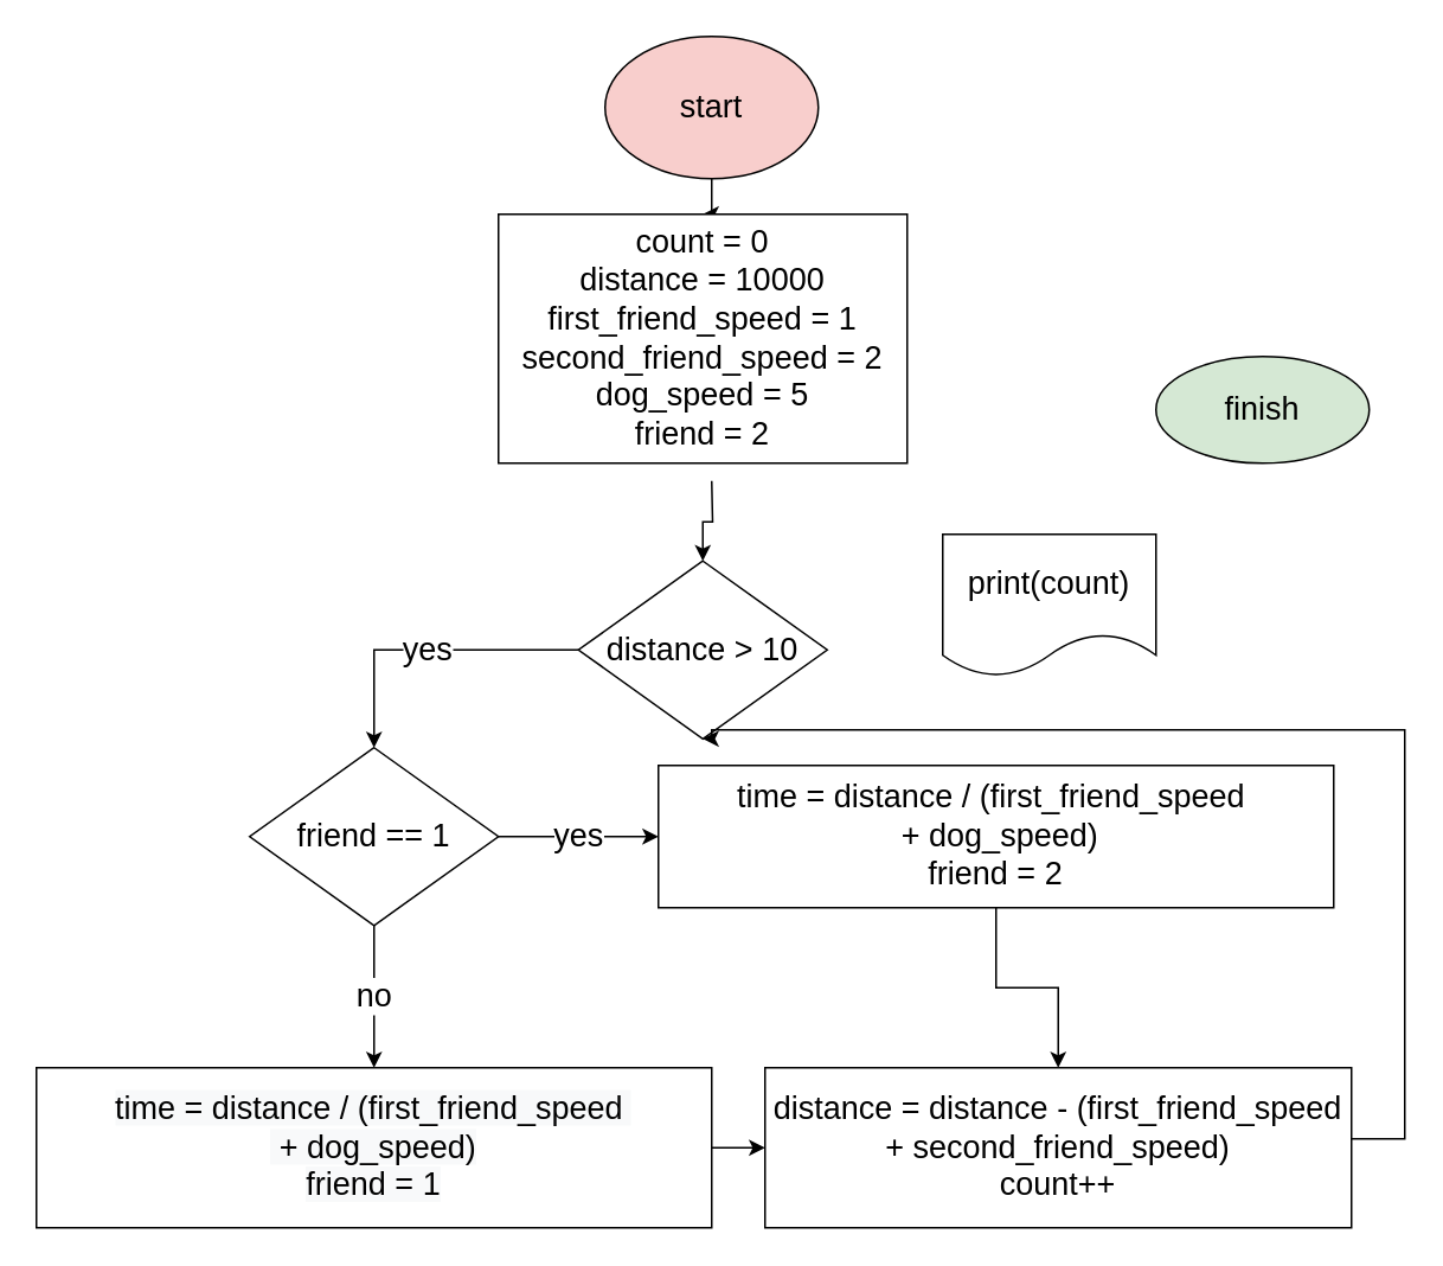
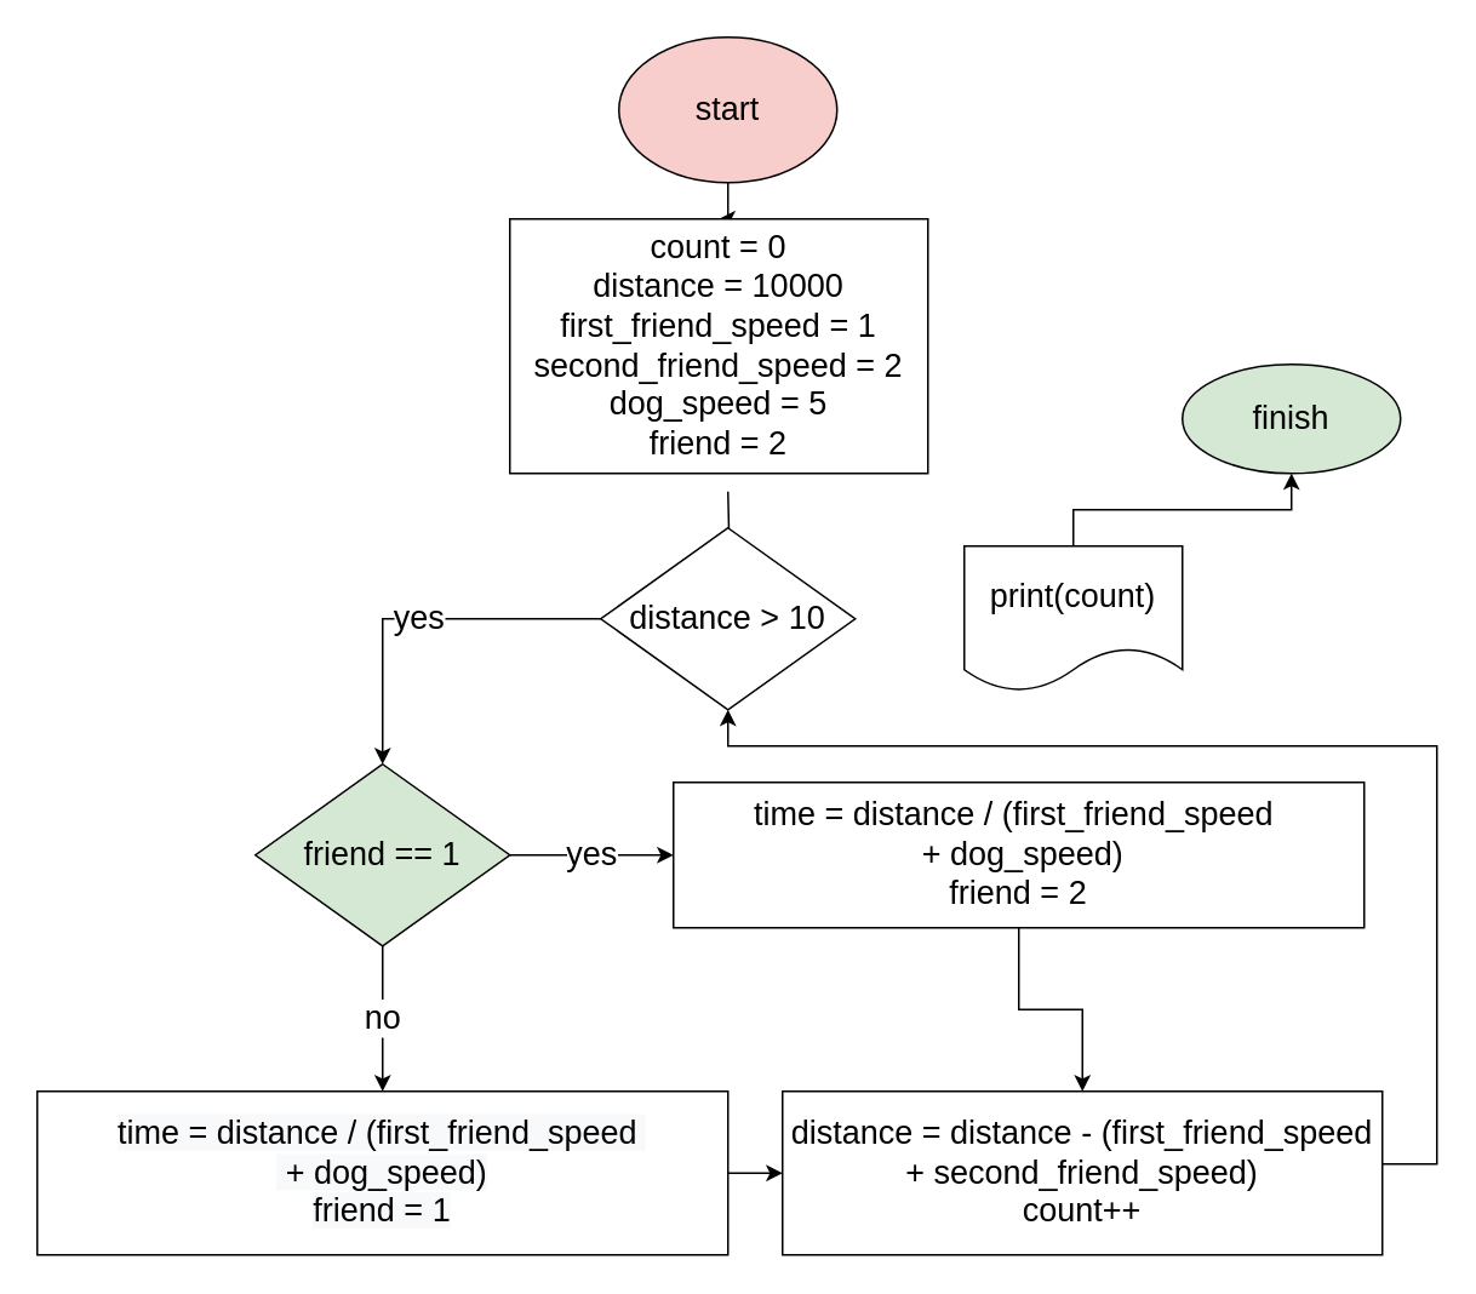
  <mxCell id="0" />
  <mxCell id="1" parent="0" />
  <mxCell id="2" value="" style="edgeStyle=orthogonalEdgeStyle;rounded=0;orthogonalLoop=1;jettySize=auto;html=1;fontSize=18;" edge="1" parent="1" source="3" target="12"><mxGeometry relative="1" as="geometry" /></mxCell>
  <mxCell id="3" value="start" style="ellipse;whiteSpace=wrap;html=1;fontSize=18;fillColor=#f8cecc;" vertex="1" parent="1"><mxGeometry x="340" y="20" width="120" height="80" as="geometry" /></mxCell>
  <mxCell id="4" value="" style="edgeStyle=orthogonalEdgeStyle;rounded=0;orthogonalLoop=1;jettySize=auto;html=1;fontSize=18;" edge="1" parent="1" target="6"><mxGeometry relative="1" as="geometry"><mxPoint x="400" y="270" as="sourcePoint" /></mxGeometry></mxCell>
  <mxCell id="5" value="yes" style="edgeStyle=orthogonalEdgeStyle;rounded=0;orthogonalLoop=1;jettySize=auto;html=1;fontSize=18;" edge="1" parent="1" source="6" target="9"><mxGeometry relative="1" as="geometry" /></mxCell>
- <mxCell id="6" value="distance &amp;gt; 10" style="rhombus;whiteSpace=wrap;html=1;fontSize=18;" vertex="1" parent="1"><mxGeometry x="325" y="315" width="140" height="100" as="geometry" /></mxCell>
+ <mxCell id="6" value="distance &amp;gt; 10" style="rhombus;whiteSpace=wrap;html=1;fontSize=18;" vertex="1" parent="1"><mxGeometry x="330" y="290" width="140" height="100" as="geometry" /></mxCell>
  <mxCell id="7" value="yes" style="edgeStyle=orthogonalEdgeStyle;rounded=0;orthogonalLoop=1;jettySize=auto;html=1;fontSize=18;" edge="1" parent="1" source="9" target="11"><mxGeometry relative="1" as="geometry" /></mxCell>
  <mxCell id="8" value="no" style="edgeStyle=orthogonalEdgeStyle;rounded=0;orthogonalLoop=1;jettySize=auto;html=1;fontSize=18;" edge="1" parent="1" source="9" target="14"><mxGeometry relative="1" as="geometry" /></mxCell>
- <mxCell id="9" value="friend == 1" style="rhombus;whiteSpace=wrap;html=1;fontSize=18;" vertex="1" parent="1"><mxGeometry x="140" y="420" width="140" height="100" as="geometry" /></mxCell>
+ <mxCell id="9" value="friend == 1" style="rhombus;whiteSpace=wrap;html=1;fontSize=18;fillColor=#d5e8d4;" vertex="1" parent="1"><mxGeometry x="140" y="420" width="140" height="100" as="geometry" /></mxCell>
  <mxCell id="10" style="edgeStyle=orthogonalEdgeStyle;rounded=0;orthogonalLoop=1;jettySize=auto;html=1;fontSize=18;" edge="1" parent="1" source="11" target="16"><mxGeometry relative="1" as="geometry" /></mxCell>
  <mxCell id="11" value="time = distance / (first_friend_speed&amp;nbsp;&lt;br&gt;&amp;nbsp;+ dog_speed)&lt;br&gt;friend = 2" style="whiteSpace=wrap;html=1;fontSize=18;" vertex="1" parent="1"><mxGeometry x="370" y="430" width="380" height="80" as="geometry" /></mxCell>
  <mxCell id="12" value="count = 0&lt;br&gt;distance = 10000&lt;br&gt;first_friend_speed = 1&lt;br&gt;second_friend_speed = 2&lt;br&gt;dog_speed = 5&lt;br&gt;friend = 2" style="whiteSpace=wrap;html=1;fontSize=18;" vertex="1" parent="1"><mxGeometry x="280" y="120" width="230" height="140" as="geometry" /></mxCell>
  <mxCell id="13" style="edgeStyle=orthogonalEdgeStyle;rounded=0;orthogonalLoop=1;jettySize=auto;html=1;entryX=0;entryY=0.5;entryDx=0;entryDy=0;fontSize=18;" edge="1" parent="1" source="14" target="16"><mxGeometry relative="1" as="geometry" /></mxCell>
  <mxCell id="14" value="&lt;span style=&quot;color: rgb(0, 0, 0); font-family: Helvetica; font-size: 18px; font-style: normal; font-variant-ligatures: normal; font-variant-caps: normal; font-weight: 400; letter-spacing: normal; orphans: 2; text-align: center; text-indent: 0px; text-transform: none; widows: 2; word-spacing: 0px; -webkit-text-stroke-width: 0px; background-color: rgb(248, 249, 250); text-decoration-thickness: initial; text-decoration-style: initial; text-decoration-color: initial; float: none; display: inline !important;&quot;&gt;time = distance / (first_friend_speed&amp;nbsp;&lt;/span&gt;&lt;br style=&quot;color: rgb(0, 0, 0); font-family: Helvetica; font-size: 18px; font-style: normal; font-variant-ligatures: normal; font-variant-caps: normal; font-weight: 400; letter-spacing: normal; orphans: 2; text-align: center; text-indent: 0px; text-transform: none; widows: 2; word-spacing: 0px; -webkit-text-stroke-width: 0px; background-color: rgb(248, 249, 250); text-decoration-thickness: initial; text-decoration-style: initial; text-decoration-color: initial;&quot;&gt;&lt;span style=&quot;color: rgb(0, 0, 0); font-family: Helvetica; font-size: 18px; font-style: normal; font-variant-ligatures: normal; font-variant-caps: normal; font-weight: 400; letter-spacing: normal; orphans: 2; text-align: center; text-indent: 0px; text-transform: none; widows: 2; word-spacing: 0px; -webkit-text-stroke-width: 0px; background-color: rgb(248, 249, 250); text-decoration-thickness: initial; text-decoration-style: initial; text-decoration-color: initial; float: none; display: inline !important;&quot;&gt;&amp;nbsp;+ dog_speed)&lt;br&gt;friend = 1&lt;br&gt;&lt;/span&gt;" style="whiteSpace=wrap;html=1;fontSize=18;" vertex="1" parent="1"><mxGeometry x="20" y="600" width="380" height="90" as="geometry" /></mxCell>
  <mxCell id="15" style="edgeStyle=orthogonalEdgeStyle;rounded=0;orthogonalLoop=1;jettySize=auto;html=1;entryX=0.5;entryY=1;entryDx=0;entryDy=0;fontSize=18;" edge="1" parent="1" source="16" target="6"><mxGeometry relative="1" as="geometry"><Array as="points"><mxPoint x="790" y="640" /><mxPoint x="790" y="410" /><mxPoint x="400" y="410" /></Array></mxGeometry></mxCell>
  <mxCell id="16" value="distance = distance - (first_friend_speed + second_friend_speed)&lt;br&gt;count++" style="whiteSpace=wrap;html=1;fontSize=18;" vertex="1" parent="1"><mxGeometry x="430" y="600" width="330" height="90" as="geometry" /></mxCell>
  <mxCell id="17" value="finish" style="ellipse;whiteSpace=wrap;html=1;fontSize=18;fillColor=#d5e8d4;" vertex="1" parent="1"><mxGeometry x="650" y="200" width="120" height="60" as="geometry" /></mxCell>
+ <mxCell id="18" value="" style="edgeStyle=orthogonalEdgeStyle;rounded=0;orthogonalLoop=1;jettySize=auto;html=1;fontSize=18;" edge="1" parent="1" source="19" target="17"><mxGeometry relative="1" as="geometry" /></mxCell>
  <mxCell id="19" value="print(count)" style="shape=document;whiteSpace=wrap;html=1;boundedLbl=1;fontSize=18;" vertex="1" parent="1"><mxGeometry x="530" y="300" width="120" height="80" as="geometry" /></mxCell>
